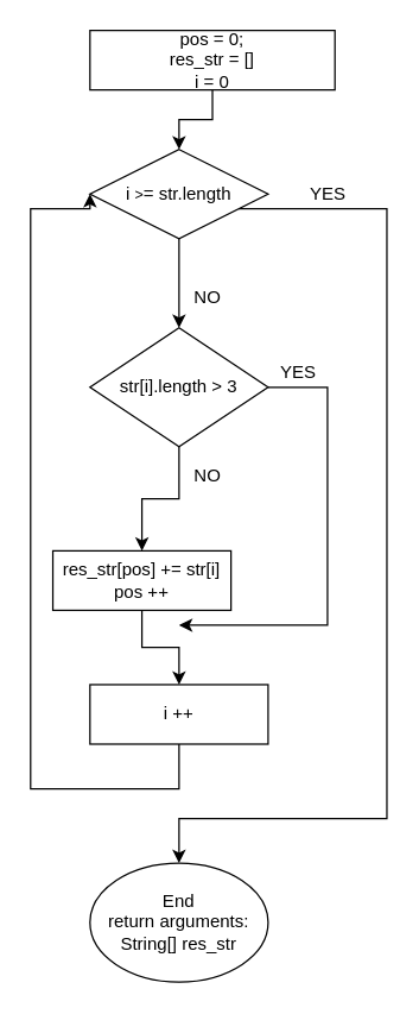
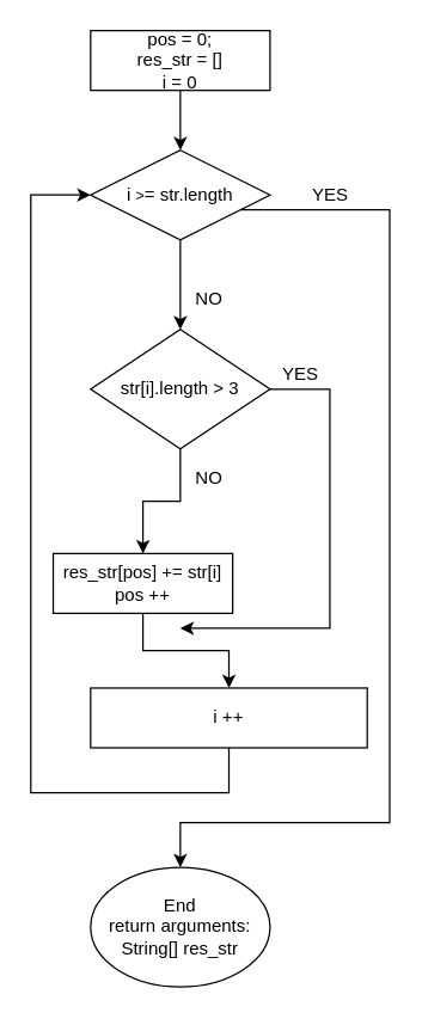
  <mxCell id="0" />
  <mxCell id="1" parent="0" />
  <mxCell id="2" value="" style="edgeStyle=orthogonalEdgeStyle;rounded=0;orthogonalLoop=1;jettySize=auto;html=1;" edge="1" parent="1" source="3" target="6"><mxGeometry relative="1" as="geometry" /></mxCell>
- <mxCell id="3" value="pos = 0;&lt;br&gt;res_str = []&lt;br&gt;i = 0" style="rounded=0;whiteSpace=wrap;html=1;" vertex="1" parent="1"><mxGeometry x="60" y="20" width="165" height="40" as="geometry" /></mxCell>
+ <mxCell id="3" value="pos = 0;&lt;br&gt;res_str = []&lt;br&gt;i = 0" style="rounded=0;whiteSpace=wrap;html=1;" vertex="1" parent="1"><mxGeometry x="60" y="20" width="120" height="40" as="geometry" /></mxCell>
  <mxCell id="4" value="" style="edgeStyle=orthogonalEdgeStyle;rounded=0;orthogonalLoop=1;jettySize=auto;html=1;" edge="1" parent="1" source="6" target="9"><mxGeometry relative="1" as="geometry" /></mxCell>
  <mxCell id="5" style="edgeStyle=orthogonalEdgeStyle;rounded=0;orthogonalLoop=1;jettySize=auto;html=1;entryX=0.5;entryY=0;entryDx=0;entryDy=0;" edge="1" parent="1" source="6" target="12"><mxGeometry relative="1" as="geometry"><Array as="points"><mxPoint x="260" y="140" /><mxPoint x="260" y="550" /><mxPoint x="120" y="550" /></Array></mxGeometry></mxCell>
  <mxCell id="6" value="i &lt;span style=&quot;font-size: 10px&quot;&gt;&amp;gt;&lt;/span&gt;= str.length" style="rhombus;whiteSpace=wrap;html=1;" vertex="1" parent="1"><mxGeometry x="60" y="100" width="120" height="60" as="geometry" /></mxCell>
  <mxCell id="7" style="edgeStyle=orthogonalEdgeStyle;rounded=0;orthogonalLoop=1;jettySize=auto;html=1;exitX=1;exitY=0.5;exitDx=0;exitDy=0;" edge="1" parent="1" source="9"><mxGeometry relative="1" as="geometry"><mxPoint x="120" y="420" as="targetPoint" /><Array as="points"><mxPoint x="220" y="260" /><mxPoint x="220" y="420" /><mxPoint x="120" y="420" /></Array></mxGeometry></mxCell>
  <mxCell id="8" value="" style="edgeStyle=orthogonalEdgeStyle;rounded=0;orthogonalLoop=1;jettySize=auto;html=1;" edge="1" parent="1" source="9" target="11"><mxGeometry relative="1" as="geometry" /></mxCell>
  <mxCell id="9" value="str[i].length &amp;gt; 3" style="rhombus;whiteSpace=wrap;html=1;" vertex="1" parent="1"><mxGeometry x="60" y="220" width="120" height="80" as="geometry" /></mxCell>
  <mxCell id="10" value="" style="edgeStyle=orthogonalEdgeStyle;rounded=0;orthogonalLoop=1;jettySize=auto;html=1;" edge="1" parent="1" source="11" target="15"><mxGeometry relative="1" as="geometry" /></mxCell>
  <mxCell id="11" value="res_str[pos] += str[i]&lt;br&gt;pos ++" style="rounded=0;whiteSpace=wrap;html=1;" vertex="1" parent="1"><mxGeometry x="35" y="370" width="120" height="40" as="geometry" /></mxCell>
  <mxCell id="12" value="End&lt;br&gt;return arguments:&lt;br&gt;String[] res_str" style="ellipse;whiteSpace=wrap;html=1;" vertex="1" parent="1"><mxGeometry x="60" y="580" width="120" height="80" as="geometry" /></mxCell>
  <mxCell id="13" style="edgeStyle=orthogonalEdgeStyle;rounded=0;orthogonalLoop=1;jettySize=auto;html=1;exitX=0.5;exitY=1;exitDx=0;exitDy=0;" edge="1" parent="1" source="3" target="3"><mxGeometry relative="1" as="geometry" /></mxCell>
  <mxCell id="14" style="edgeStyle=orthogonalEdgeStyle;rounded=0;orthogonalLoop=1;jettySize=auto;html=1;entryX=0;entryY=0.5;entryDx=0;entryDy=0;exitX=0.5;exitY=1;exitDx=0;exitDy=0;" edge="1" parent="1" source="15" target="6"><mxGeometry relative="1" as="geometry"><Array as="points"><mxPoint x="120" y="530" /><mxPoint x="20" y="530" /><mxPoint x="20" y="140" /></Array></mxGeometry></mxCell>
- <mxCell id="15" value="i ++" style="rounded=0;whiteSpace=wrap;html=1;" vertex="1" parent="1"><mxGeometry x="60" y="460" width="120" height="40" as="geometry" /></mxCell>
+ <mxCell id="15" value="i ++" style="rounded=0;whiteSpace=wrap;html=1;" vertex="1" parent="1"><mxGeometry x="60" y="460" width="185" height="40" as="geometry" /></mxCell>
  <mxCell id="16" value="YES" style="text;html=1;align=center;verticalAlign=middle;resizable=0;points=[];autosize=1;strokeColor=none;fillColor=none;" vertex="1" parent="1"><mxGeometry x="200" y="120" width="40" height="20" as="geometry" /></mxCell>
  <mxCell id="17" value="NO" style="text;html=1;align=center;verticalAlign=middle;resizable=0;points=[];autosize=1;strokeColor=none;fillColor=none;" vertex="1" parent="1"><mxGeometry x="124" y="190" width="30" height="20" as="geometry" /></mxCell>
  <mxCell id="18" value="NO" style="text;html=1;align=center;verticalAlign=middle;resizable=0;points=[];autosize=1;strokeColor=none;fillColor=none;" vertex="1" parent="1"><mxGeometry x="124" y="310" width="30" height="20" as="geometry" /></mxCell>
  <mxCell id="19" value="YES" style="text;html=1;align=center;verticalAlign=middle;resizable=0;points=[];autosize=1;strokeColor=none;fillColor=none;" vertex="1" parent="1"><mxGeometry x="180" y="240" width="40" height="20" as="geometry" /></mxCell>
